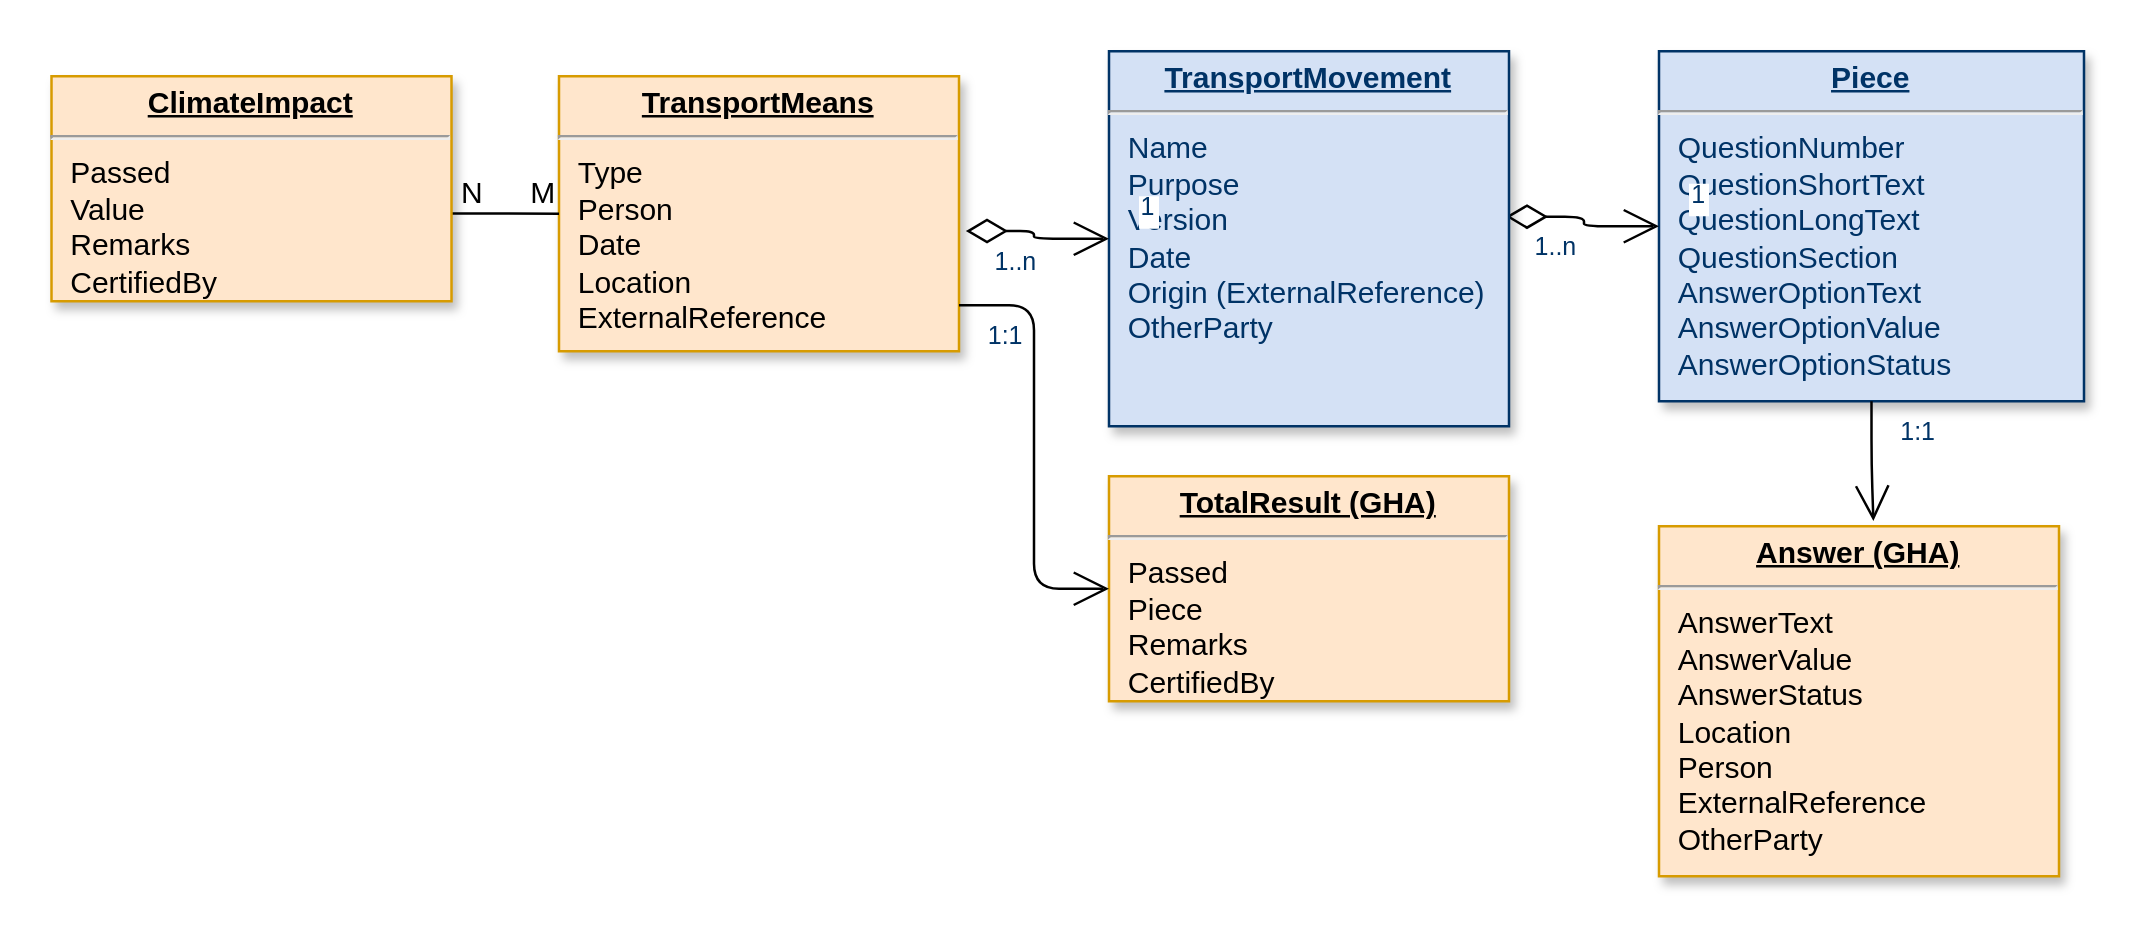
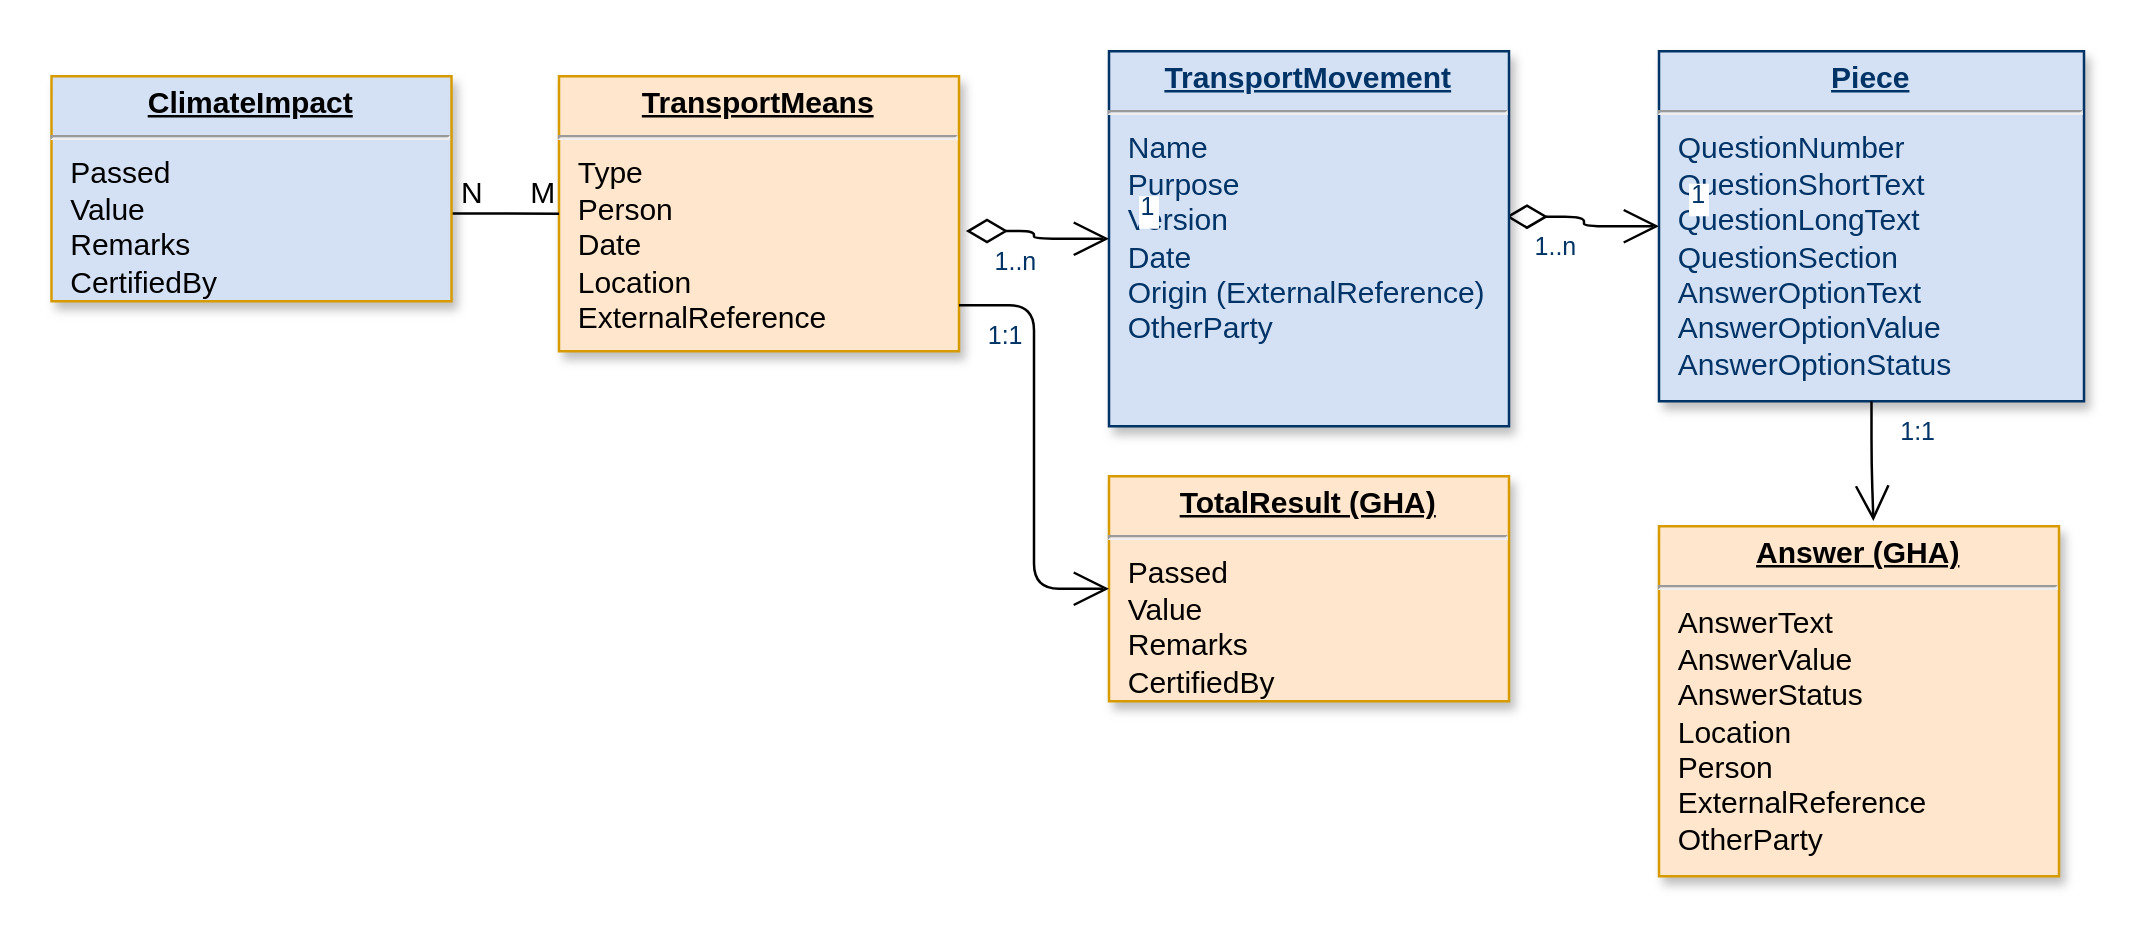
  <mxCell id="0" />
  <mxCell id="1" parent="0" />
  <mxCell id="2" value="&lt;p style=&quot;margin: 0px ; margin-top: 4px ; text-align: center ; text-decoration: underline&quot;&gt;&lt;strong&gt;Piece&lt;/strong&gt;&lt;/p&gt;&lt;hr&gt;&lt;p style=&quot;margin: 0px ; margin-left: 8px&quot;&gt;QuestionNumber&lt;/p&gt;&lt;p style=&quot;margin: 0px ; margin-left: 8px&quot;&gt;QuestionShortText&lt;/p&gt;&lt;p style=&quot;margin: 0px ; margin-left: 8px&quot;&gt;QuestionLongText&lt;/p&gt;&lt;p style=&quot;margin: 0px ; margin-left: 8px&quot;&gt;QuestionSection&lt;/p&gt;&lt;p style=&quot;margin: 0px ; margin-left: 8px&quot;&gt;AnswerOptionText&lt;/p&gt;&lt;p style=&quot;margin: 0px ; margin-left: 8px&quot;&gt;AnswerOptionValue&lt;/p&gt;&lt;p style=&quot;margin: 0px ; margin-left: 8px&quot;&gt;AnswerOptionStatus&lt;/p&gt;" style="verticalAlign=top;align=left;overflow=fill;fontSize=12;fontFamily=Helvetica;html=1;strokeColor=#003366;shadow=1;fillColor=#D4E1F5;fontColor=#003366" vertex="1" parent="1"><mxGeometry x="663" y="20" width="170" height="140" as="geometry" /></mxCell>
  <mxCell id="3" value="&lt;p style=&quot;margin: 0px ; margin-top: 4px ; text-align: center ; text-decoration: underline&quot;&gt;&lt;strong&gt;Answer (GHA)&lt;/strong&gt;&lt;/p&gt;&lt;hr&gt;&lt;p style=&quot;margin: 0px ; margin-left: 8px&quot;&gt;AnswerText&lt;/p&gt;&lt;p style=&quot;margin: 0px ; margin-left: 8px&quot;&gt;AnswerValue&lt;/p&gt;&lt;p style=&quot;margin: 0px ; margin-left: 8px&quot;&gt;AnswerStatus&lt;/p&gt;&lt;p style=&quot;margin: 0px ; margin-left: 8px&quot;&gt;&lt;span&gt;Location&lt;/span&gt;&lt;br&gt;&lt;/p&gt;&lt;p style=&quot;margin: 0px ; margin-left: 8px&quot;&gt;Person&lt;/p&gt;&lt;p style=&quot;margin: 0px ; margin-left: 8px&quot;&gt;ExternalReference&lt;/p&gt;&lt;p style=&quot;margin: 0px ; margin-left: 8px&quot;&gt;OtherParty&lt;/p&gt;" style="verticalAlign=top;align=left;overflow=fill;fontSize=12;fontFamily=Helvetica;html=1;strokeColor=#d79b00;shadow=1;fillColor=#ffe6cc;" vertex="1" parent="1"><mxGeometry x="663" y="210" width="160" height="140" as="geometry" /></mxCell>
  <mxCell id="4" value="" style="endArrow=open;endSize=12;startArrow=none;startSize=14;startFill=0;edgeStyle=orthogonalEdgeStyle;exitX=0.5;exitY=1;exitDx=0;exitDy=0;entryX=0.536;entryY=-0.015;entryDx=0;entryDy=0;entryPerimeter=0;" edge="1" parent="1" source="2" target="3"><mxGeometry x="273" y="180" as="geometry"><mxPoint x="273" y="90" as="sourcePoint" /><mxPoint x="433" y="90" as="targetPoint" /></mxGeometry></mxCell>
  <mxCell id="5" value="1:1" style="resizable=0;align=left;verticalAlign=top;labelBackgroundColor=#ffffff;fontSize=10;strokeColor=#003366;shadow=1;fillColor=#D4E1F5;fontColor=#003366" connectable="0" vertex="1" parent="4"><mxGeometry x="-1" relative="1" as="geometry"><mxPoint x="10" as="offset" /></mxGeometry></mxCell>
  <mxCell id="6" value="" style="endArrow=open;endSize=12;startArrow=diamondThin;startSize=14;startFill=0;edgeStyle=orthogonalEdgeStyle;exitX=0.992;exitY=0.441;exitDx=0;exitDy=0;exitPerimeter=0;" edge="1" parent="1" source="9" target="2"><mxGeometry x="893" y="360" as="geometry"><mxPoint x="473" y="31.6" as="sourcePoint" /><mxPoint x="1053" y="270" as="targetPoint" /></mxGeometry></mxCell>
  <mxCell id="7" value="1..n" style="resizable=0;align=left;verticalAlign=top;labelBackgroundColor=#ffffff;fontSize=10;strokeColor=#003366;shadow=1;fillColor=#D4E1F5;fontColor=#003366" connectable="0" vertex="1" parent="6"><mxGeometry x="-1" relative="1" as="geometry"><mxPoint x="10" as="offset" /></mxGeometry></mxCell>
  <mxCell id="8" value="1" style="resizable=0;align=right;verticalAlign=top;labelBackgroundColor=#ffffff;fontSize=10;strokeColor=#003366;shadow=1;fillColor=#D4E1F5;fontColor=#003366" connectable="0" vertex="1" parent="6"><mxGeometry x="1" relative="1" as="geometry"><mxPoint x="20" y="-25.0" as="offset" /></mxGeometry></mxCell>
  <mxCell id="9" value="&lt;p style=&quot;margin: 0px ; margin-top: 4px ; text-align: center ; text-decoration: underline&quot;&gt;&lt;strong&gt;TransportMovement&lt;/strong&gt;&lt;/p&gt;&lt;hr&gt;&lt;p style=&quot;margin: 0px ; margin-left: 8px&quot;&gt;Name&lt;/p&gt;&lt;p style=&quot;margin: 0px ; margin-left: 8px&quot;&gt;Purpose&lt;/p&gt;&lt;p style=&quot;margin: 0px ; margin-left: 8px&quot;&gt;Version&lt;/p&gt;&lt;p style=&quot;margin: 0px ; margin-left: 8px&quot;&gt;Date&lt;/p&gt;&lt;p style=&quot;margin: 0px ; margin-left: 8px&quot;&gt;Origin (ExternalReference)&lt;/p&gt;&lt;p style=&quot;margin: 0px ; margin-left: 8px&quot;&gt;OtherParty&lt;/p&gt;" style="verticalAlign=top;align=left;overflow=fill;fontSize=12;fontFamily=Helvetica;html=1;strokeColor=#003366;shadow=1;fillColor=#D4E1F5;fontColor=#003366" vertex="1" parent="1"><mxGeometry x="443" y="20" width="160" height="150" as="geometry" /></mxCell>
  <mxCell id="10" value="&lt;p style=&quot;margin: 0px ; margin-top: 4px ; text-align: center ; text-decoration: underline&quot;&gt;&lt;strong&gt;TransportMeans&lt;/strong&gt;&lt;/p&gt;&lt;hr&gt;&lt;p style=&quot;margin: 0px ; margin-left: 8px&quot;&gt;Type&lt;/p&gt;&lt;p style=&quot;margin: 0px ; margin-left: 8px&quot;&gt;Person&lt;/p&gt;&lt;p style=&quot;margin: 0px ; margin-left: 8px&quot;&gt;Date&lt;/p&gt;&lt;p style=&quot;margin: 0px ; margin-left: 8px&quot;&gt;Location&lt;/p&gt;&lt;p style=&quot;margin: 0px ; margin-left: 8px&quot;&gt;ExternalReference&lt;/p&gt;" style="verticalAlign=top;align=left;overflow=fill;fontSize=12;fontFamily=Helvetica;html=1;strokeColor=#d79b00;shadow=1;fillColor=#ffe6cc;" vertex="1" parent="1"><mxGeometry x="223" y="30" width="160" height="110" as="geometry" /></mxCell>
  <mxCell id="11" value="" style="endArrow=open;endSize=12;startArrow=diamondThin;startSize=14;startFill=0;edgeStyle=orthogonalEdgeStyle;exitX=1.017;exitY=0.563;exitDx=0;exitDy=0;exitPerimeter=0;entryX=0;entryY=0.5;entryDx=0;entryDy=0;" edge="1" parent="1" source="10" target="9"><mxGeometry x="903" y="370" as="geometry"><mxPoint x="611.72" y="96.15" as="sourcePoint" /><mxPoint x="673" y="100.034" as="targetPoint" /></mxGeometry></mxCell>
  <mxCell id="12" value="1..n" style="resizable=0;align=left;verticalAlign=top;labelBackgroundColor=#ffffff;fontSize=10;strokeColor=#003366;shadow=1;fillColor=#D4E1F5;fontColor=#003366" connectable="0" vertex="1" parent="11"><mxGeometry x="-1" relative="1" as="geometry"><mxPoint x="10" as="offset" /></mxGeometry></mxCell>
  <mxCell id="13" value="1" style="resizable=0;align=right;verticalAlign=top;labelBackgroundColor=#ffffff;fontSize=10;strokeColor=#003366;shadow=1;fillColor=#D4E1F5;fontColor=#003366" connectable="0" vertex="1" parent="11"><mxGeometry x="1" relative="1" as="geometry"><mxPoint x="20" y="-25.0" as="offset" /></mxGeometry></mxCell>
- <mxCell id="14" value="&lt;p style=&quot;margin: 0px ; margin-top: 4px ; text-align: center ; text-decoration: underline&quot;&gt;&lt;strong&gt;TotalResult (GHA)&lt;/strong&gt;&lt;/p&gt;&lt;hr&gt;&lt;p style=&quot;margin: 0px ; margin-left: 8px&quot;&gt;Passed&lt;/p&gt;&lt;p style=&quot;margin: 0px ; margin-left: 8px&quot;&gt;Piece&lt;/p&gt;&lt;p style=&quot;margin: 0px ; margin-left: 8px&quot;&gt;Remarks&lt;/p&gt;&lt;p style=&quot;margin: 0px ; margin-left: 8px&quot;&gt;CertifiedBy&lt;/p&gt;" style="verticalAlign=top;align=left;overflow=fill;fontSize=12;fontFamily=Helvetica;html=1;strokeColor=#d79b00;shadow=1;fillColor=#ffe6cc;" vertex="1" parent="1"><mxGeometry x="443" y="190" width="160" height="90" as="geometry" /></mxCell>
+ <mxCell id="14" value="&lt;p style=&quot;margin: 0px ; margin-top: 4px ; text-align: center ; text-decoration: underline&quot;&gt;&lt;strong&gt;TotalResult (GHA)&lt;/strong&gt;&lt;/p&gt;&lt;hr&gt;&lt;p style=&quot;margin: 0px ; margin-left: 8px&quot;&gt;Passed&lt;/p&gt;&lt;p style=&quot;margin: 0px ; margin-left: 8px&quot;&gt;Value&lt;/p&gt;&lt;p style=&quot;margin: 0px ; margin-left: 8px&quot;&gt;Remarks&lt;/p&gt;&lt;p style=&quot;margin: 0px ; margin-left: 8px&quot;&gt;CertifiedBy&lt;/p&gt;" style="verticalAlign=top;align=left;overflow=fill;fontSize=12;fontFamily=Helvetica;html=1;strokeColor=#d79b00;shadow=1;fillColor=#ffe6cc;" vertex="1" parent="1"><mxGeometry x="443" y="190" width="160" height="90" as="geometry" /></mxCell>
  <mxCell id="15" value="" style="endArrow=open;endSize=12;startArrow=none;startSize=14;startFill=0;edgeStyle=orthogonalEdgeStyle;exitX=1;exitY=0.833;exitDx=0;exitDy=0;entryX=0;entryY=0.5;entryDx=0;entryDy=0;exitPerimeter=0;" edge="1" parent="1" source="10" target="14"><mxGeometry x="283" y="190" as="geometry"><mxPoint x="833" y="100" as="sourcePoint" /><mxPoint x="874.08" y="100" as="targetPoint" /></mxGeometry></mxCell>
  <mxCell id="16" value="1:1" style="resizable=0;align=left;verticalAlign=top;labelBackgroundColor=#ffffff;fontSize=10;strokeColor=#003366;shadow=1;fillColor=#D4E1F5;fontColor=#003366" connectable="0" vertex="1" parent="15"><mxGeometry x="-1" relative="1" as="geometry"><mxPoint x="10" as="offset" /></mxGeometry></mxCell>
  <mxCell id="17" value="" style="endArrow=none;html=1;rounded=0;entryX=0;entryY=0.5;entryDx=0;entryDy=0;" edge="1" parent="1" target="10"><mxGeometry relative="1" as="geometry"><mxPoint x="180" y="84.88" as="sourcePoint" /><mxPoint x="220" y="85" as="targetPoint" /></mxGeometry></mxCell>
  <mxCell id="18" value="M" style="resizable=0;html=1;align=left;verticalAlign=bottom;fillColor=#E3FFF6;" connectable="0" vertex="1" parent="17"><mxGeometry x="-1" relative="1" as="geometry"><mxPoint x="30" as="offset" /></mxGeometry></mxCell>
  <mxCell id="19" value="N" style="resizable=0;html=1;align=right;verticalAlign=bottom;fillColor=#E3FFF6;" connectable="0" vertex="1" parent="17"><mxGeometry x="1" relative="1" as="geometry"><mxPoint x="-30" as="offset" /></mxGeometry></mxCell>
- <mxCell id="20" value="&lt;p style=&quot;margin: 0px ; margin-top: 4px ; text-align: center ; text-decoration: underline&quot;&gt;&lt;b&gt;ClimateImpact&lt;/b&gt;&lt;/p&gt;&lt;hr&gt;&lt;p style=&quot;margin: 0px ; margin-left: 8px&quot;&gt;Passed&lt;/p&gt;&lt;p style=&quot;margin: 0px ; margin-left: 8px&quot;&gt;Value&lt;/p&gt;&lt;p style=&quot;margin: 0px ; margin-left: 8px&quot;&gt;Remarks&lt;/p&gt;&lt;p style=&quot;margin: 0px ; margin-left: 8px&quot;&gt;CertifiedBy&lt;/p&gt;" style="verticalAlign=top;align=left;overflow=fill;fontSize=12;fontFamily=Helvetica;html=1;strokeColor=#d79b00;shadow=1;fillColor=#ffe6cc;" vertex="1" parent="1"><mxGeometry x="20" y="30" width="160" height="90" as="geometry" /></mxCell>
+ <mxCell id="20" value="&lt;p style=&quot;margin: 0px ; margin-top: 4px ; text-align: center ; text-decoration: underline&quot;&gt;&lt;b&gt;ClimateImpact&lt;/b&gt;&lt;/p&gt;&lt;hr&gt;&lt;p style=&quot;margin: 0px ; margin-left: 8px&quot;&gt;Passed&lt;/p&gt;&lt;p style=&quot;margin: 0px ; margin-left: 8px&quot;&gt;Value&lt;/p&gt;&lt;p style=&quot;margin: 0px ; margin-left: 8px&quot;&gt;Remarks&lt;/p&gt;&lt;p style=&quot;margin: 0px ; margin-left: 8px&quot;&gt;CertifiedBy&lt;/p&gt;" style="verticalAlign=top;align=left;overflow=fill;fontSize=12;fontFamily=Helvetica;html=1;strokeColor=#d79b00;shadow=1;fillColor=#d4e1f5;" vertex="1" parent="1"><mxGeometry x="20" y="30" width="160" height="90" as="geometry" /></mxCell>
